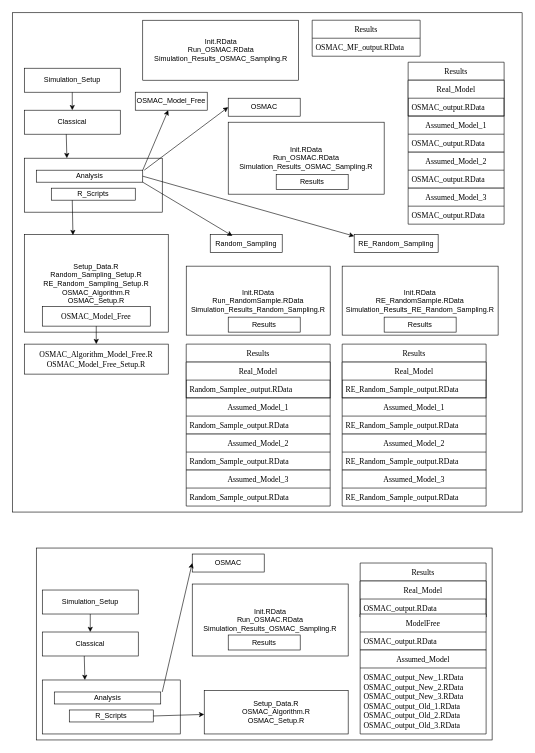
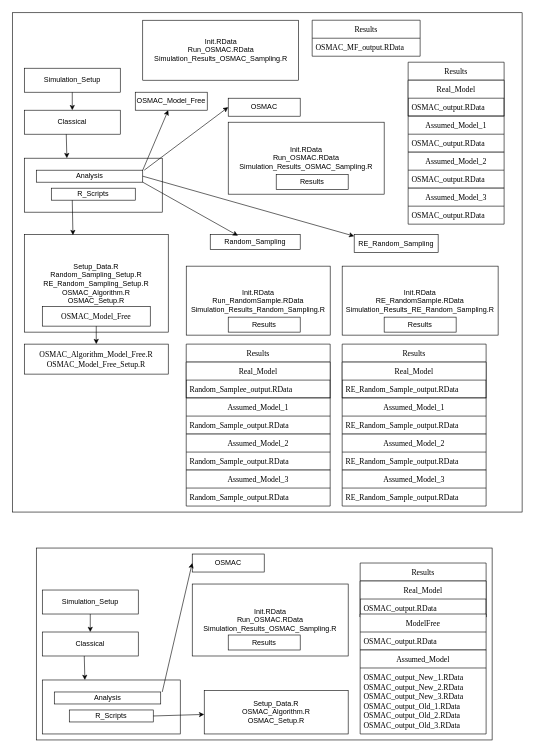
  <mxCell id="0" />
  <mxCell id="1" parent="0" />
  <mxCell id="2" value="" style="rounded=0;whiteSpace=wrap;html=1;fontFamily=Verdana;fontSize=13;fontColor=#000000;" vertex="1" parent="1"><mxGeometry x="60" y="913" width="760" height="320" as="geometry" /></mxCell>
  <mxCell id="3" value="" style="rounded=0;whiteSpace=wrap;html=1;fontFamily=Verdana;fontSize=13;fontColor=#000000;" vertex="1" parent="1"><mxGeometry x="20" y="20.5" width="850" height="832.5" as="geometry" /></mxCell>
  <mxCell id="4" value="&lt;br&gt;&lt;br&gt;" style="rounded=0;whiteSpace=wrap;html=1;" parent="1" vertex="1"><mxGeometry x="40" y="263" width="230" height="90" as="geometry" /></mxCell>
  <mxCell id="5" value="Simulation_Setup" style="rounded=0;whiteSpace=wrap;html=1;" parent="1" vertex="1"><mxGeometry x="40" y="113" width="160" height="40" as="geometry" /></mxCell>
  <mxCell id="6" value="Classical" style="rounded=0;whiteSpace=wrap;html=1;" parent="1" vertex="1"><mxGeometry x="40" y="183" width="160" height="40" as="geometry" /></mxCell>
  <mxCell id="7" value="&lt;span style=&quot;white-space: normal&quot;&gt;R_Scripts&lt;/span&gt;" style="rounded=0;whiteSpace=wrap;html=1;" parent="1" vertex="1"><mxGeometry x="85" y="313" width="140" height="20" as="geometry" /></mxCell>
  <mxCell id="8" value="Analysis" style="rounded=0;whiteSpace=wrap;html=1;" parent="1" vertex="1"><mxGeometry x="60" y="283" width="177.5" height="20" as="geometry" /></mxCell>
  <mxCell id="9" value="" style="endArrow=classic;html=1;exitX=0.5;exitY=1;exitDx=0;exitDy=0;entryX=0.5;entryY=0;entryDx=0;entryDy=0;" parent="1" source="5" edge="1" target="6"><mxGeometry width="50" height="50" relative="1" as="geometry"><mxPoint x="90" y="312" as="sourcePoint" /><mxPoint x="40" y="312" as="targetPoint" /></mxGeometry></mxCell>
  <mxCell id="10" value="Setup_Data.R&lt;br&gt;Random_Sampling_Setup.R&lt;br&gt;RE_Random_Sampling_Setup.R&lt;br&gt;OSMAC_Algorithm.R&lt;br&gt;OSMAC_Setup.R" style="rounded=0;whiteSpace=wrap;html=1;" parent="1" vertex="1"><mxGeometry x="40" y="390.5" width="240" height="162.5" as="geometry" /></mxCell>
  <mxCell id="11" value="" style="endArrow=classic;html=1;entryX=0.338;entryY=0.005;entryDx=0;entryDy=0;entryPerimeter=0;exitX=0.25;exitY=1;exitDx=0;exitDy=0;" parent="1" source="7" edge="1" target="10"><mxGeometry width="50" height="50" relative="1" as="geometry"><mxPoint x="67.5" y="397.5" as="sourcePoint" /><mxPoint x="118" y="398" as="targetPoint" /></mxGeometry></mxCell>
- <mxCell id="12" value="Random_Sampling" style="rounded=0;whiteSpace=wrap;html=1;" parent="1" vertex="1"><mxGeometry x="350" y="390.5" width="120" height="30" as="geometry" /></mxCell>
+ <mxCell id="12" value="Random_Sampling" style="rounded=0;whiteSpace=wrap;html=1;" parent="1" vertex="1"><mxGeometry x="350" y="390.5" width="150" height="25" as="geometry" /></mxCell>
  <mxCell id="13" value="RE_Random_Sampling" style="rounded=0;whiteSpace=wrap;html=1;" parent="1" vertex="1"><mxGeometry x="590" y="390.5" width="140" height="30" as="geometry" /></mxCell>
  <mxCell id="14" value="OSMAC" style="rounded=0;whiteSpace=wrap;html=1;" parent="1" vertex="1"><mxGeometry x="380" y="163" width="120" height="30" as="geometry" /></mxCell>
  <mxCell id="15" value="Init.RData&lt;br&gt;Run_RandomSample.RData&lt;br&gt;Simulation_Results_Random_Sampling.R" style="rounded=0;whiteSpace=wrap;html=1;" parent="1" vertex="1"><mxGeometry x="310" y="443" width="240" height="115" as="geometry" /></mxCell>
  <mxCell id="16" value="Results" style="rounded=0;whiteSpace=wrap;html=1;" parent="1" vertex="1"><mxGeometry x="380" y="528" width="120" height="25" as="geometry" /></mxCell>
  <mxCell id="17" value="Init.RData&lt;br&gt;RE_RandomSample.RData&lt;br&gt;Simulation_Results_RE_Random_Sampling.R" style="rounded=0;whiteSpace=wrap;html=1;" parent="1" vertex="1"><mxGeometry x="570" y="443" width="260" height="115" as="geometry" /></mxCell>
  <mxCell id="18" value="Init.RData&lt;br&gt;Run_OSMAC.RData&lt;br&gt;Simulation_Results_OSMAC_Sampling.R" style="rounded=0;whiteSpace=wrap;html=1;" parent="1" vertex="1"><mxGeometry x="380" y="203" width="260" height="120" as="geometry" /></mxCell>
  <mxCell id="19" value="Results" style="rounded=0;whiteSpace=wrap;html=1;" parent="1" vertex="1"><mxGeometry x="640" y="528" width="120" height="25" as="geometry" /></mxCell>
  <mxCell id="20" value="Results" style="rounded=0;whiteSpace=wrap;html=1;" parent="1" vertex="1"><mxGeometry x="460" y="290.5" width="120" height="25" as="geometry" /></mxCell>
  <mxCell id="21" value="" style="endArrow=classic;html=1;exitX=1;exitY=1;exitDx=0;exitDy=0;entryX=0.308;entryY=0.067;entryDx=0;entryDy=0;entryPerimeter=0;" parent="1" source="8" edge="1" target="12"><mxGeometry width="50" height="50" relative="1" as="geometry"><mxPoint x="406.96" y="316" as="sourcePoint" /><mxPoint x="510" y="373" as="targetPoint" /></mxGeometry></mxCell>
  <mxCell id="22" value="" style="endArrow=classic;html=1;exitX=1;exitY=0.5;exitDx=0;exitDy=0;" parent="1" source="8" edge="1"><mxGeometry width="50" height="50" relative="1" as="geometry"><mxPoint x="570" y="333" as="sourcePoint" /><mxPoint x="590" y="393" as="targetPoint" /></mxGeometry></mxCell>
  <mxCell id="23" value="" style="endArrow=classic;html=1;entryX=0;entryY=0.5;entryDx=0;entryDy=0;" parent="1" target="14" edge="1"><mxGeometry width="50" height="50" relative="1" as="geometry"><mxPoint x="240" y="283" as="sourcePoint" /><mxPoint x="958.88" y="400" as="targetPoint" /><Array as="points" /></mxGeometry></mxCell>
  <mxCell id="24" value="OSMAC_Model_Free" style="rounded=0;whiteSpace=wrap;html=1;fontFamily=Verdana;fontSize=13;fontColor=#000000;" vertex="1" parent="1"><mxGeometry x="70" y="510.5" width="180" height="32.5" as="geometry" /></mxCell>
  <mxCell id="25" value="OSMAC_Algorithm_Model_Free.R&lt;br&gt;OSMAC_Model_Free_Setup.R" style="rounded=0;whiteSpace=wrap;html=1;fontFamily=Verdana;fontSize=13;fontColor=#000000;" vertex="1" parent="1"><mxGeometry x="40" y="573" width="240" height="50" as="geometry" /></mxCell>
  <mxCell id="26" value="" style="endArrow=classic;html=1;rounded=0;fontFamily=Verdana;fontSize=13;fontColor=#000000;exitX=0.5;exitY=1;exitDx=0;exitDy=0;" edge="1" parent="1" source="24"><mxGeometry width="50" height="50" relative="1" as="geometry"><mxPoint x="110" y="623" as="sourcePoint" /><mxPoint x="160" y="573" as="targetPoint" /></mxGeometry></mxCell>
  <mxCell id="27" value="Results" style="swimlane;fontStyle=0;childLayout=stackLayout;horizontal=1;startSize=30;horizontalStack=0;resizeParent=1;resizeParentMax=0;resizeLast=0;collapsible=1;marginBottom=0;fontFamily=Verdana;fontSize=13;fontColor=#000000;" vertex="1" parent="1"><mxGeometry x="310" y="573" width="240" height="90" as="geometry" /></mxCell>
  <mxCell id="28" value="Real_Model" style="swimlane;fontStyle=0;childLayout=stackLayout;horizontal=1;startSize=30;horizontalStack=0;resizeParent=1;resizeParentMax=0;resizeLast=0;collapsible=1;marginBottom=0;fontFamily=Verdana;fontSize=13;fontColor=#000000;" vertex="1" parent="27"><mxGeometry y="30" width="240" height="60" as="geometry" /></mxCell>
  <mxCell id="29" value="Random_Samplee_output.RData" style="text;strokeColor=none;fillColor=none;align=left;verticalAlign=middle;spacingLeft=4;spacingRight=4;overflow=hidden;points=[[0,0.5],[1,0.5]];portConstraint=eastwest;rotatable=0;fontFamily=Verdana;fontSize=13;fontColor=#000000;" vertex="1" parent="28"><mxGeometry y="30" width="240" height="30" as="geometry" /></mxCell>
  <mxCell id="30" value="Assumed_Model_1" style="swimlane;fontStyle=0;childLayout=stackLayout;horizontal=1;startSize=30;horizontalStack=0;resizeParent=1;resizeParentMax=0;resizeLast=0;collapsible=1;marginBottom=0;fontFamily=Verdana;fontSize=13;fontColor=#000000;" vertex="1" parent="1"><mxGeometry x="310" y="663" width="240" height="60" as="geometry" /></mxCell>
  <mxCell id="31" value="Random_Sample_output.RData" style="text;strokeColor=none;fillColor=none;align=left;verticalAlign=middle;spacingLeft=4;spacingRight=4;overflow=hidden;points=[[0,0.5],[1,0.5]];portConstraint=eastwest;rotatable=0;fontFamily=Verdana;fontSize=13;fontColor=#000000;" vertex="1" parent="30"><mxGeometry y="30" width="240" height="30" as="geometry" /></mxCell>
  <mxCell id="32" value="Assumed_Model_2" style="swimlane;fontStyle=0;childLayout=stackLayout;horizontal=1;startSize=30;horizontalStack=0;resizeParent=1;resizeParentMax=0;resizeLast=0;collapsible=1;marginBottom=0;fontFamily=Verdana;fontSize=13;fontColor=#000000;" vertex="1" parent="1"><mxGeometry x="310" y="723" width="240" height="60" as="geometry" /></mxCell>
  <mxCell id="33" value="Random_Sample_output.RData" style="text;strokeColor=none;fillColor=none;align=left;verticalAlign=middle;spacingLeft=4;spacingRight=4;overflow=hidden;points=[[0,0.5],[1,0.5]];portConstraint=eastwest;rotatable=0;fontFamily=Verdana;fontSize=13;fontColor=#000000;" vertex="1" parent="32"><mxGeometry y="30" width="240" height="30" as="geometry" /></mxCell>
  <mxCell id="34" value="Assumed_Model_3" style="swimlane;fontStyle=0;childLayout=stackLayout;horizontal=1;startSize=30;horizontalStack=0;resizeParent=1;resizeParentMax=0;resizeLast=0;collapsible=1;marginBottom=0;fontFamily=Verdana;fontSize=13;fontColor=#000000;" vertex="1" parent="1"><mxGeometry x="310" y="783" width="240" height="60" as="geometry" /></mxCell>
  <mxCell id="35" value="Random_Sample_output.RData" style="text;strokeColor=none;fillColor=none;align=left;verticalAlign=middle;spacingLeft=4;spacingRight=4;overflow=hidden;points=[[0,0.5],[1,0.5]];portConstraint=eastwest;rotatable=0;fontFamily=Verdana;fontSize=13;fontColor=#000000;" vertex="1" parent="34"><mxGeometry y="30" width="240" height="30" as="geometry" /></mxCell>
  <mxCell id="36" value="Results" style="swimlane;fontStyle=0;childLayout=stackLayout;horizontal=1;startSize=30;horizontalStack=0;resizeParent=1;resizeParentMax=0;resizeLast=0;collapsible=1;marginBottom=0;fontFamily=Verdana;fontSize=13;fontColor=#000000;" vertex="1" parent="1"><mxGeometry x="570" y="573" width="240" height="90" as="geometry" /></mxCell>
  <mxCell id="37" value="Real_Model" style="swimlane;fontStyle=0;childLayout=stackLayout;horizontal=1;startSize=30;horizontalStack=0;resizeParent=1;resizeParentMax=0;resizeLast=0;collapsible=1;marginBottom=0;fontFamily=Verdana;fontSize=13;fontColor=#000000;" vertex="1" parent="36"><mxGeometry y="30" width="240" height="60" as="geometry" /></mxCell>
  <mxCell id="38" value="RE_Random_Sample_output.RData" style="text;strokeColor=none;fillColor=none;align=left;verticalAlign=middle;spacingLeft=4;spacingRight=4;overflow=hidden;points=[[0,0.5],[1,0.5]];portConstraint=eastwest;rotatable=0;fontFamily=Verdana;fontSize=13;fontColor=#000000;" vertex="1" parent="37"><mxGeometry y="30" width="240" height="30" as="geometry" /></mxCell>
  <mxCell id="39" value="Assumed_Model_1" style="swimlane;fontStyle=0;childLayout=stackLayout;horizontal=1;startSize=30;horizontalStack=0;resizeParent=1;resizeParentMax=0;resizeLast=0;collapsible=1;marginBottom=0;fontFamily=Verdana;fontSize=13;fontColor=#000000;" vertex="1" parent="1"><mxGeometry x="570" y="663" width="240" height="60" as="geometry" /></mxCell>
  <mxCell id="40" value="RE_Random_Sample_output.RData" style="text;strokeColor=none;fillColor=none;align=left;verticalAlign=middle;spacingLeft=4;spacingRight=4;overflow=hidden;points=[[0,0.5],[1,0.5]];portConstraint=eastwest;rotatable=0;fontFamily=Verdana;fontSize=13;fontColor=#000000;" vertex="1" parent="39"><mxGeometry y="30" width="240" height="30" as="geometry" /></mxCell>
  <mxCell id="41" value="Assumed_Model_2" style="swimlane;fontStyle=0;childLayout=stackLayout;horizontal=1;startSize=30;horizontalStack=0;resizeParent=1;resizeParentMax=0;resizeLast=0;collapsible=1;marginBottom=0;fontFamily=Verdana;fontSize=13;fontColor=#000000;" vertex="1" parent="1"><mxGeometry x="570" y="723" width="240" height="60" as="geometry" /></mxCell>
  <mxCell id="42" value="RE_Random_Sample_output.RData" style="text;strokeColor=none;fillColor=none;align=left;verticalAlign=middle;spacingLeft=4;spacingRight=4;overflow=hidden;points=[[0,0.5],[1,0.5]];portConstraint=eastwest;rotatable=0;fontFamily=Verdana;fontSize=13;fontColor=#000000;" vertex="1" parent="41"><mxGeometry y="30" width="240" height="30" as="geometry" /></mxCell>
  <mxCell id="43" value="Assumed_Model_3" style="swimlane;fontStyle=0;childLayout=stackLayout;horizontal=1;startSize=30;horizontalStack=0;resizeParent=1;resizeParentMax=0;resizeLast=0;collapsible=1;marginBottom=0;fontFamily=Verdana;fontSize=13;fontColor=#000000;" vertex="1" parent="1"><mxGeometry x="570" y="783" width="240" height="60" as="geometry" /></mxCell>
  <mxCell id="44" value="RE_Random_Sample_output.RData" style="text;strokeColor=none;fillColor=none;align=left;verticalAlign=middle;spacingLeft=4;spacingRight=4;overflow=hidden;points=[[0,0.5],[1,0.5]];portConstraint=eastwest;rotatable=0;fontFamily=Verdana;fontSize=13;fontColor=#000000;" vertex="1" parent="43"><mxGeometry y="30" width="240" height="30" as="geometry" /></mxCell>
  <mxCell id="45" value="Results" style="swimlane;fontStyle=0;childLayout=stackLayout;horizontal=1;startSize=30;horizontalStack=0;resizeParent=1;resizeParentMax=0;resizeLast=0;collapsible=1;marginBottom=0;fontFamily=Verdana;fontSize=13;fontColor=#000000;" vertex="1" parent="1"><mxGeometry x="680" y="103" width="160" height="90" as="geometry" /></mxCell>
  <mxCell id="46" value="Real_Model" style="swimlane;fontStyle=0;childLayout=stackLayout;horizontal=1;startSize=30;horizontalStack=0;resizeParent=1;resizeParentMax=0;resizeLast=0;collapsible=1;marginBottom=0;fontFamily=Verdana;fontSize=13;fontColor=#000000;" vertex="1" parent="45"><mxGeometry y="30" width="160" height="60" as="geometry" /></mxCell>
  <mxCell id="47" value="OSMAC_output.RData" style="text;strokeColor=none;fillColor=none;align=left;verticalAlign=middle;spacingLeft=4;spacingRight=4;overflow=hidden;points=[[0,0.5],[1,0.5]];portConstraint=eastwest;rotatable=0;fontFamily=Verdana;fontSize=13;fontColor=#000000;" vertex="1" parent="46"><mxGeometry y="30" width="160" height="30" as="geometry" /></mxCell>
  <mxCell id="48" value="Assumed_Model_1" style="swimlane;fontStyle=0;childLayout=stackLayout;horizontal=1;startSize=30;horizontalStack=0;resizeParent=1;resizeParentMax=0;resizeLast=0;collapsible=1;marginBottom=0;fontFamily=Verdana;fontSize=13;fontColor=#000000;" vertex="1" parent="1"><mxGeometry x="680" y="193" width="160" height="60" as="geometry" /></mxCell>
  <mxCell id="49" value="OSMAC_output.RData" style="text;strokeColor=none;fillColor=none;align=left;verticalAlign=middle;spacingLeft=4;spacingRight=4;overflow=hidden;points=[[0,0.5],[1,0.5]];portConstraint=eastwest;rotatable=0;fontFamily=Verdana;fontSize=13;fontColor=#000000;" vertex="1" parent="48"><mxGeometry y="30" width="160" height="30" as="geometry" /></mxCell>
  <mxCell id="50" value="Assumed_Model_2" style="swimlane;fontStyle=0;childLayout=stackLayout;horizontal=1;startSize=30;horizontalStack=0;resizeParent=1;resizeParentMax=0;resizeLast=0;collapsible=1;marginBottom=0;fontFamily=Verdana;fontSize=13;fontColor=#000000;" vertex="1" parent="1"><mxGeometry x="680" y="253" width="160" height="60" as="geometry" /></mxCell>
  <mxCell id="51" value="OSMAC_output.RData" style="text;strokeColor=none;fillColor=none;align=left;verticalAlign=middle;spacingLeft=4;spacingRight=4;overflow=hidden;points=[[0,0.5],[1,0.5]];portConstraint=eastwest;rotatable=0;fontFamily=Verdana;fontSize=13;fontColor=#000000;" vertex="1" parent="50"><mxGeometry y="30" width="160" height="30" as="geometry" /></mxCell>
  <mxCell id="52" value="Assumed_Model_3" style="swimlane;fontStyle=0;childLayout=stackLayout;horizontal=1;startSize=30;horizontalStack=0;resizeParent=1;resizeParentMax=0;resizeLast=0;collapsible=1;marginBottom=0;fontFamily=Verdana;fontSize=13;fontColor=#000000;" vertex="1" parent="1"><mxGeometry x="680" y="313" width="160" height="60" as="geometry" /></mxCell>
  <mxCell id="53" value="OSMAC_output.RData" style="text;strokeColor=none;fillColor=none;align=left;verticalAlign=middle;spacingLeft=4;spacingRight=4;overflow=hidden;points=[[0,0.5],[1,0.5]];portConstraint=eastwest;rotatable=0;fontFamily=Verdana;fontSize=13;fontColor=#000000;" vertex="1" parent="52"><mxGeometry y="30" width="160" height="30" as="geometry" /></mxCell>
  <mxCell id="54" value="OSMAC_Model_Free" style="rounded=0;whiteSpace=wrap;html=1;" vertex="1" parent="1"><mxGeometry x="225" y="153" width="120" height="30" as="geometry" /></mxCell>
  <mxCell id="55" value="Init.RData&lt;br&gt;Run_OSMAC.RData&lt;br&gt;Simulation_Results_OSMAC_Sampling.R" style="rounded=0;whiteSpace=wrap;html=1;" vertex="1" parent="1"><mxGeometry x="237.5" y="33" width="260" height="100" as="geometry" /></mxCell>
  <mxCell id="56" value="" style="endArrow=classic;html=1;exitX=0.25;exitY=1;exitDx=0;exitDy=0;" edge="1" parent="1"><mxGeometry width="50" height="50" relative="1" as="geometry"><mxPoint x="110" y="223" as="sourcePoint" /><mxPoint x="111" y="263" as="targetPoint" /></mxGeometry></mxCell>
  <mxCell id="57" value="Results" style="swimlane;fontStyle=0;childLayout=stackLayout;horizontal=1;startSize=30;horizontalStack=0;resizeParent=1;resizeParentMax=0;resizeLast=0;collapsible=1;marginBottom=0;fontFamily=Verdana;fontSize=13;fontColor=#000000;" vertex="1" parent="1"><mxGeometry x="520" y="33" width="180" height="60" as="geometry" /></mxCell>
  <mxCell id="58" value="OSMAC_MF_output.RData" style="text;strokeColor=none;fillColor=none;align=left;verticalAlign=middle;spacingLeft=4;spacingRight=4;overflow=hidden;points=[[0,0.5],[1,0.5]];portConstraint=eastwest;rotatable=0;fontFamily=Verdana;fontSize=13;fontColor=#000000;" vertex="1" parent="57"><mxGeometry y="30" width="180" height="30" as="geometry" /></mxCell>
  <mxCell id="59" value="" style="endArrow=classic;html=1;entryX=0;entryY=0.5;entryDx=0;entryDy=0;exitX=1;exitY=0;exitDx=0;exitDy=0;" edge="1" parent="1" source="8"><mxGeometry width="50" height="50" relative="1" as="geometry"><mxPoint x="140" y="288" as="sourcePoint" /><mxPoint x="280" y="183" as="targetPoint" /><Array as="points" /></mxGeometry></mxCell>
  <mxCell id="60" value="&lt;br&gt;&lt;br&gt;" style="rounded=0;whiteSpace=wrap;html=1;" vertex="1" parent="1"><mxGeometry x="70" y="1133" width="230" height="90" as="geometry" /></mxCell>
  <mxCell id="61" value="Simulation_Setup" style="rounded=0;whiteSpace=wrap;html=1;" vertex="1" parent="1"><mxGeometry x="70" y="983" width="160" height="40" as="geometry" /></mxCell>
  <mxCell id="62" value="Classical" style="rounded=0;whiteSpace=wrap;html=1;" vertex="1" parent="1"><mxGeometry x="70" y="1053" width="160" height="40" as="geometry" /></mxCell>
  <mxCell id="63" value="&lt;span style=&quot;white-space: normal&quot;&gt;R_Scripts&lt;/span&gt;" style="rounded=0;whiteSpace=wrap;html=1;" vertex="1" parent="1"><mxGeometry x="115" y="1183" width="140" height="20" as="geometry" /></mxCell>
  <mxCell id="64" value="Analysis" style="rounded=0;whiteSpace=wrap;html=1;" vertex="1" parent="1"><mxGeometry x="90" y="1153" width="177.5" height="20" as="geometry" /></mxCell>
  <mxCell id="65" value="" style="endArrow=classic;html=1;exitX=0.5;exitY=1;exitDx=0;exitDy=0;entryX=0.5;entryY=0;entryDx=0;entryDy=0;" edge="1" parent="1" source="61" target="62"><mxGeometry width="50" height="50" relative="1" as="geometry"><mxPoint x="120" y="1182" as="sourcePoint" /><mxPoint x="70" y="1182" as="targetPoint" /></mxGeometry></mxCell>
  <mxCell id="66" value="Setup_Data.R&lt;br&gt;OSMAC_Algorithm.R&lt;br&gt;OSMAC_Setup.R" style="rounded=0;whiteSpace=wrap;html=1;" vertex="1" parent="1"><mxGeometry x="340" y="1150.5" width="240" height="72.5" as="geometry" /></mxCell>
  <mxCell id="67" value="" style="endArrow=classic;html=1;exitX=1;exitY=0.5;exitDx=0;exitDy=0;" edge="1" parent="1" source="63" target="66"><mxGeometry width="50" height="50" relative="1" as="geometry"><mxPoint x="97.5" y="1267.5" as="sourcePoint" /><mxPoint x="148" y="1268" as="targetPoint" /></mxGeometry></mxCell>
  <mxCell id="68" value="OSMAC" style="rounded=0;whiteSpace=wrap;html=1;" vertex="1" parent="1"><mxGeometry x="320" y="923" width="120" height="30" as="geometry" /></mxCell>
  <mxCell id="69" value="Init.RData&lt;br&gt;Run_OSMAC.RData&lt;br&gt;Simulation_Results_OSMAC_Sampling.R" style="rounded=0;whiteSpace=wrap;html=1;" vertex="1" parent="1"><mxGeometry x="320" y="973" width="260" height="120" as="geometry" /></mxCell>
  <mxCell id="70" value="Results" style="rounded=0;whiteSpace=wrap;html=1;" vertex="1" parent="1"><mxGeometry x="380" y="1058" width="120" height="25" as="geometry" /></mxCell>
  <mxCell id="71" value="" style="endArrow=classic;html=1;entryX=0;entryY=0.5;entryDx=0;entryDy=0;" edge="1" parent="1" target="68"><mxGeometry width="50" height="50" relative="1" as="geometry"><mxPoint x="270" y="1153" as="sourcePoint" /><mxPoint x="988.88" y="1270" as="targetPoint" /><Array as="points" /></mxGeometry></mxCell>
  <mxCell id="72" value="Results" style="swimlane;fontStyle=0;childLayout=stackLayout;horizontal=1;startSize=30;horizontalStack=0;resizeParent=1;resizeParentMax=0;resizeLast=0;collapsible=1;marginBottom=0;fontFamily=Verdana;fontSize=13;fontColor=#000000;" vertex="1" parent="1"><mxGeometry x="600" y="938" width="210" height="90" as="geometry" /></mxCell>
  <mxCell id="73" value="Real_Model" style="swimlane;fontStyle=0;childLayout=stackLayout;horizontal=1;startSize=30;horizontalStack=0;resizeParent=1;resizeParentMax=0;resizeLast=0;collapsible=1;marginBottom=0;fontFamily=Verdana;fontSize=13;fontColor=#000000;" vertex="1" parent="72"><mxGeometry y="30" width="210" height="60" as="geometry" /></mxCell>
  <mxCell id="74" value="OSMAC_output.RData" style="text;strokeColor=none;fillColor=none;align=left;verticalAlign=middle;spacingLeft=4;spacingRight=4;overflow=hidden;points=[[0,0.5],[1,0.5]];portConstraint=eastwest;rotatable=0;fontFamily=Verdana;fontSize=13;fontColor=#000000;" vertex="1" parent="73"><mxGeometry y="30" width="210" height="30" as="geometry" /></mxCell>
  <mxCell id="75" value="ModelFree" style="swimlane;fontStyle=0;childLayout=stackLayout;horizontal=1;startSize=30;horizontalStack=0;resizeParent=1;resizeParentMax=0;resizeLast=0;collapsible=1;marginBottom=0;fontFamily=Verdana;fontSize=13;fontColor=#000000;" vertex="1" parent="1"><mxGeometry x="600" y="1023" width="210" height="60" as="geometry" /></mxCell>
  <mxCell id="76" value="OSMAC_output.RData" style="text;strokeColor=none;fillColor=none;align=left;verticalAlign=middle;spacingLeft=4;spacingRight=4;overflow=hidden;points=[[0,0.5],[1,0.5]];portConstraint=eastwest;rotatable=0;fontFamily=Verdana;fontSize=13;fontColor=#000000;" vertex="1" parent="75"><mxGeometry y="30" width="210" height="30" as="geometry" /></mxCell>
  <mxCell id="77" value="Assumed_Model" style="swimlane;fontStyle=0;childLayout=stackLayout;horizontal=1;startSize=30;horizontalStack=0;resizeParent=1;resizeParentMax=0;resizeLast=0;collapsible=1;marginBottom=0;fontFamily=Verdana;fontSize=13;fontColor=#000000;" vertex="1" parent="1"><mxGeometry x="600" y="1083" width="210" height="140" as="geometry" /></mxCell>
  <mxCell id="78" value="OSMAC_output_New_1.RData&#10;OSMAC_output_New_2.RData&#10;OSMAC_output_New_3.RData&#10;OSMAC_output_Old_1.RData&#10;OSMAC_output_Old_2.RData&#10;OSMAC_output_Old_3.RData" style="text;strokeColor=none;fillColor=none;align=left;verticalAlign=middle;spacingLeft=4;spacingRight=4;overflow=hidden;points=[[0,0.5],[1,0.5]];portConstraint=eastwest;rotatable=0;fontFamily=Verdana;fontSize=13;fontColor=#000000;" vertex="1" parent="77"><mxGeometry y="30" width="210" height="110" as="geometry" /></mxCell>
  <mxCell id="79" value="" style="endArrow=classic;html=1;exitX=0.25;exitY=1;exitDx=0;exitDy=0;" edge="1" parent="1"><mxGeometry width="50" height="50" relative="1" as="geometry"><mxPoint x="140" y="1093" as="sourcePoint" /><mxPoint x="141" y="1133" as="targetPoint" /></mxGeometry></mxCell>
